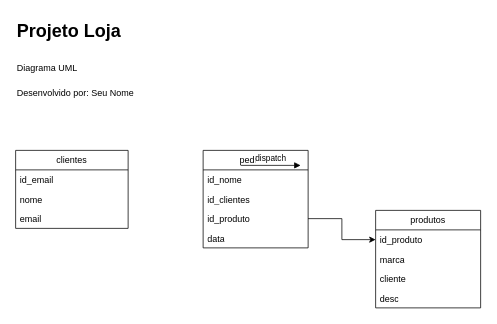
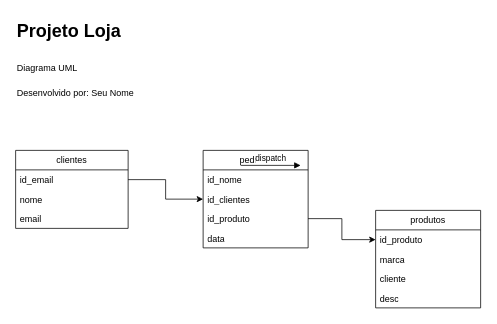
  <mxCell id="0" />
  <mxCell id="1" parent="0" />
  <mxCell id="2" value="clientes" style="swimlane;fontStyle=0;childLayout=stackLayout;horizontal=1;startSize=26;fillColor=none;horizontalStack=0;resizeParent=1;resizeParentMax=0;resizeLast=0;collapsible=1;marginBottom=0;whiteSpace=wrap;html=1;" vertex="1" parent="1"><mxGeometry x="20" y="200" width="150" height="104" as="geometry" /></mxCell>
  <mxCell id="3" value="id_email" style="text;strokeColor=none;fillColor=none;align=left;verticalAlign=top;spacingLeft=4;spacingRight=4;overflow=hidden;rotatable=0;points=[[0,0.5],[1,0.5]];portConstraint=eastwest;whiteSpace=wrap;html=1;" vertex="1" parent="2"><mxGeometry y="26" width="150" height="26" as="geometry" /></mxCell>
  <mxCell id="4" value="nome" style="text;strokeColor=none;fillColor=none;align=left;verticalAlign=top;spacingLeft=4;spacingRight=4;overflow=hidden;rotatable=0;points=[[0,0.5],[1,0.5]];portConstraint=eastwest;whiteSpace=wrap;html=1;" vertex="1" parent="2"><mxGeometry y="52" width="150" height="26" as="geometry" /></mxCell>
  <mxCell id="5" value="email" style="text;strokeColor=none;fillColor=none;align=left;verticalAlign=top;spacingLeft=4;spacingRight=4;overflow=hidden;rotatable=0;points=[[0,0.5],[1,0.5]];portConstraint=eastwest;whiteSpace=wrap;html=1;" vertex="1" parent="2"><mxGeometry y="78" width="150" height="26" as="geometry" /></mxCell>
  <mxCell id="6" value="pedidos" style="swimlane;fontStyle=0;childLayout=stackLayout;horizontal=1;startSize=26;fillColor=none;horizontalStack=0;resizeParent=1;resizeParentMax=0;resizeLast=0;collapsible=1;marginBottom=0;whiteSpace=wrap;html=1;" vertex="1" parent="1"><mxGeometry x="270" y="200" width="140" height="130" as="geometry" /></mxCell>
  <mxCell id="7" value="id_nome" style="text;strokeColor=none;fillColor=none;align=left;verticalAlign=top;spacingLeft=4;spacingRight=4;overflow=hidden;rotatable=0;points=[[0,0.5],[1,0.5]];portConstraint=eastwest;whiteSpace=wrap;html=1;" vertex="1" parent="6"><mxGeometry y="26" width="140" height="26" as="geometry" /></mxCell>
  <mxCell id="8" value="id_clientes" style="text;strokeColor=none;fillColor=none;align=left;verticalAlign=top;spacingLeft=4;spacingRight=4;overflow=hidden;rotatable=0;points=[[0,0.5],[1,0.5]];portConstraint=eastwest;whiteSpace=wrap;html=1;" vertex="1" parent="6"><mxGeometry y="52" width="140" height="26" as="geometry" /></mxCell>
  <mxCell id="9" value="id_produto" style="text;strokeColor=none;fillColor=none;align=left;verticalAlign=top;spacingLeft=4;spacingRight=4;overflow=hidden;rotatable=0;points=[[0,0.5],[1,0.5]];portConstraint=eastwest;whiteSpace=wrap;html=1;" vertex="1" parent="6"><mxGeometry y="78" width="140" height="26" as="geometry" /></mxCell>
  <mxCell id="10" value="data" style="text;strokeColor=none;fillColor=none;align=left;verticalAlign=top;spacingLeft=4;spacingRight=4;overflow=hidden;rotatable=0;points=[[0,0.5],[1,0.5]];portConstraint=eastwest;whiteSpace=wrap;html=1;" vertex="1" parent="6"><mxGeometry y="104" width="140" height="26" as="geometry" /></mxCell>
  <mxCell id="11" value="produtos" style="swimlane;fontStyle=0;childLayout=stackLayout;horizontal=1;startSize=26;fillColor=none;horizontalStack=0;resizeParent=1;resizeParentMax=0;resizeLast=0;collapsible=1;marginBottom=0;whiteSpace=wrap;html=1;" vertex="1" parent="1"><mxGeometry x="500" y="280" width="140" height="130" as="geometry" /></mxCell>
  <mxCell id="12" value="id_produto" style="text;strokeColor=none;fillColor=none;align=left;verticalAlign=top;spacingLeft=4;spacingRight=4;overflow=hidden;rotatable=0;points=[[0,0.5],[1,0.5]];portConstraint=eastwest;whiteSpace=wrap;html=1;" vertex="1" parent="11"><mxGeometry y="26" width="140" height="26" as="geometry" /></mxCell>
  <mxCell id="13" value="marca" style="text;strokeColor=none;fillColor=none;align=left;verticalAlign=top;spacingLeft=4;spacingRight=4;overflow=hidden;rotatable=0;points=[[0,0.5],[1,0.5]];portConstraint=eastwest;whiteSpace=wrap;html=1;" vertex="1" parent="11"><mxGeometry y="52" width="140" height="26" as="geometry" /></mxCell>
  <mxCell id="14" value="cliente" style="text;strokeColor=none;fillColor=none;align=left;verticalAlign=top;spacingLeft=4;spacingRight=4;overflow=hidden;rotatable=0;points=[[0,0.5],[1,0.5]];portConstraint=eastwest;whiteSpace=wrap;html=1;" vertex="1" parent="11"><mxGeometry y="78" width="140" height="26" as="geometry" /></mxCell>
  <mxCell id="15" value="desc" style="text;strokeColor=none;fillColor=none;align=left;verticalAlign=top;spacingLeft=4;spacingRight=4;overflow=hidden;rotatable=0;points=[[0,0.5],[1,0.5]];portConstraint=eastwest;whiteSpace=wrap;html=1;" vertex="1" parent="11"><mxGeometry y="104" width="140" height="26" as="geometry" /></mxCell>
  <mxCell id="16" value="dispatch" style="html=1;verticalAlign=bottom;endArrow=block;curved=0;rounded=0;" edge="1" parent="1"><mxGeometry width="80" relative="1" as="geometry"><mxPoint x="320" y="220" as="sourcePoint" /><mxPoint x="400" y="220" as="targetPoint" /></mxGeometry></mxCell>
  <mxCell id="17" style="edgeStyle=orthogonalEdgeStyle;rounded=0;orthogonalLoop=1;jettySize=auto;html=1;exitX=1;exitY=0.5;exitDx=0;exitDy=0;entryX=0;entryY=0.5;entryDx=0;entryDy=0;" edge="1" parent="1" source="9" target="12"><mxGeometry relative="1" as="geometry" /></mxCell>
+ <mxCell id="18" style="edgeStyle=orthogonalEdgeStyle;rounded=0;orthogonalLoop=1;jettySize=auto;html=1;exitX=1;exitY=0.5;exitDx=0;exitDy=0;entryX=0;entryY=0.5;entryDx=0;entryDy=0;" edge="1" parent="1" source="3" target="8"><mxGeometry relative="1" as="geometry" /></mxCell>
  <mxCell id="19" value="&lt;h1 style=&quot;margin-top: 0px;&quot;&gt;&lt;span style=&quot;background-color: transparent; color: light-dark(rgb(0, 0, 0), rgb(255, 255, 255));&quot;&gt;Projeto Loja&lt;/span&gt;&lt;/h1&gt;&lt;h1 style=&quot;margin-top: 0px;&quot;&gt;&lt;span style=&quot;font-size: 12px; font-weight: 400;&quot;&gt;Diagrama UML&lt;/span&gt;&lt;/h1&gt;&lt;div&gt;&lt;span style=&quot;font-size: 12px; font-weight: 400;&quot;&gt;Desenvolvido por: Seu Nome&lt;/span&gt;&lt;/div&gt;" style="text;html=1;whiteSpace=wrap;overflow=hidden;rounded=0;" vertex="1" parent="1"><mxGeometry x="20" y="20" width="370" height="120" as="geometry" /></mxCell>
